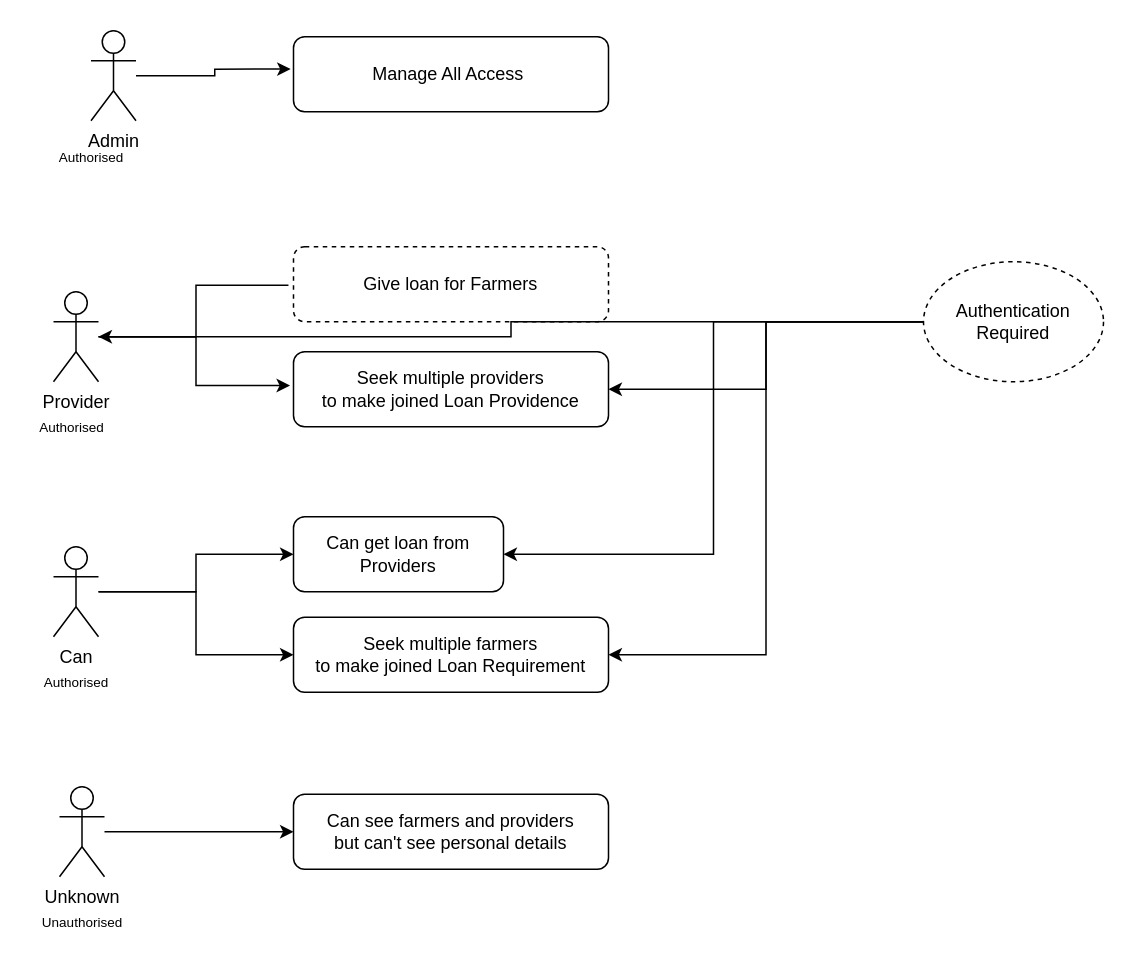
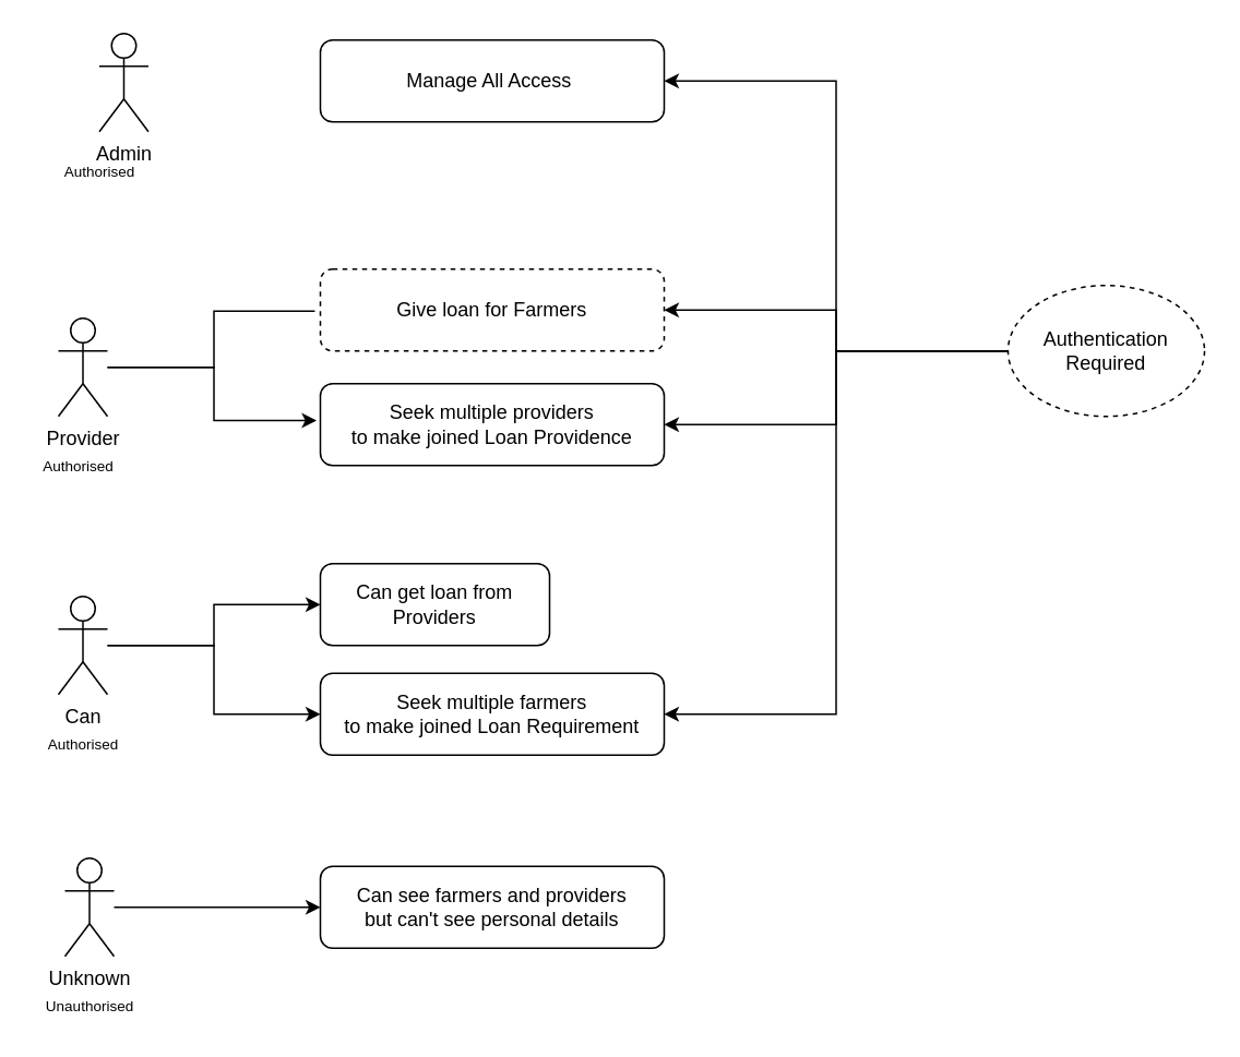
  <mxCell id="0" />
  <mxCell id="1" parent="0" />
  <mxCell id="2" value="Admin" style="shape=umlActor;verticalLabelPosition=bottom;verticalAlign=top;html=1;outlineConnect=0;" vertex="1" parent="1"><mxGeometry x="60" y="20" width="30" height="60" as="geometry" /></mxCell>
  <mxCell id="3" style="edgeStyle=orthogonalEdgeStyle;rounded=0;orthogonalLoop=1;jettySize=auto;html=1;entryX=-0.016;entryY=0.514;entryDx=0;entryDy=0;entryPerimeter=0;endArrow=none;" edge="1" parent="1" source="4" target="15"><mxGeometry relative="1" as="geometry"><mxPoint x="145" y="224" as="targetPoint" /></mxGeometry></mxCell>
  <mxCell id="4" value="Provider" style="shape=umlActor;verticalLabelPosition=bottom;verticalAlign=top;html=1;outlineConnect=0;" vertex="1" parent="1"><mxGeometry x="35" y="194" width="30" height="60" as="geometry" /></mxCell>
  <mxCell id="5" style="edgeStyle=orthogonalEdgeStyle;rounded=0;orthogonalLoop=1;jettySize=auto;html=1;entryX=0;entryY=0.5;entryDx=0;entryDy=0;" edge="1" parent="1" source="7" target="17"><mxGeometry relative="1" as="geometry" /></mxCell>
  <mxCell id="6" style="edgeStyle=orthogonalEdgeStyle;rounded=0;orthogonalLoop=1;jettySize=auto;html=1;entryX=0;entryY=0.5;entryDx=0;entryDy=0;" edge="1" parent="1" source="7" target="18"><mxGeometry relative="1" as="geometry" /></mxCell>
  <mxCell id="7" value="Can" style="shape=umlActor;verticalLabelPosition=bottom;verticalAlign=top;html=1;outlineConnect=0;" vertex="1" parent="1"><mxGeometry x="35" y="364" width="30" height="60" as="geometry" /></mxCell>
  <mxCell id="8" style="edgeStyle=orthogonalEdgeStyle;rounded=0;orthogonalLoop=1;jettySize=auto;html=1;entryX=0;entryY=0.5;entryDx=0;entryDy=0;" edge="1" parent="1" source="9" target="19"><mxGeometry relative="1" as="geometry" /></mxCell>
  <mxCell id="9" value="Unknown" style="shape=umlActor;verticalLabelPosition=bottom;verticalAlign=top;html=1;outlineConnect=0;" vertex="1" parent="1"><mxGeometry x="39" y="524" width="30" height="60" as="geometry" /></mxCell>
  <mxCell id="10" value="&lt;font style=&quot;font-size: 9px;&quot;&gt;Authorised&lt;/font&gt;" style="text;html=1;align=center;verticalAlign=middle;whiteSpace=wrap;rounded=0;" vertex="1" parent="1"><mxGeometry x="32.5" y="94" width="55" height="20" as="geometry" /></mxCell>
  <mxCell id="11" value="&lt;font style=&quot;font-size: 9px;&quot;&gt;Authorised&lt;/font&gt;" style="text;html=1;align=center;verticalAlign=middle;whiteSpace=wrap;rounded=0;" vertex="1" parent="1"><mxGeometry x="20" y="274" width="55" height="20" as="geometry" /></mxCell>
  <mxCell id="12" value="&lt;font style=&quot;font-size: 9px;&quot;&gt;Authorised&lt;/font&gt;" style="text;html=1;align=center;verticalAlign=middle;whiteSpace=wrap;rounded=0;" vertex="1" parent="1"><mxGeometry x="22.5" y="444" width="55" height="20" as="geometry" /></mxCell>
  <mxCell id="13" value="&lt;font style=&quot;font-size: 9px;&quot;&gt;Unauthorised&lt;/font&gt;" style="text;html=1;align=center;verticalAlign=middle;whiteSpace=wrap;rounded=0;" vertex="1" parent="1"><mxGeometry x="26.5" y="604" width="55" height="20" as="geometry" /></mxCell>
  <mxCell id="14" value="Manage All Access&amp;nbsp;" style="rounded=1;whiteSpace=wrap;html=1;" vertex="1" parent="1"><mxGeometry x="195" y="24" width="210" height="50" as="geometry" /></mxCell>
  <mxCell id="15" value="Give loan for Farmers" style="rounded=1;whiteSpace=wrap;html=1;dashed=1;" vertex="1" parent="1"><mxGeometry x="195" y="164" width="210" height="50" as="geometry" /></mxCell>
  <mxCell id="16" value="Seek multiple providers&lt;div&gt;to make joined Loan Providence&lt;/div&gt;" style="rounded=1;whiteSpace=wrap;html=1;" vertex="1" parent="1"><mxGeometry x="195" y="234" width="210" height="50" as="geometry" /></mxCell>
  <mxCell id="17" value="Can get loan from Providers" style="rounded=1;whiteSpace=wrap;html=1;" vertex="1" parent="1"><mxGeometry x="195" y="344" width="140" height="50" as="geometry" /></mxCell>
  <mxCell id="18" value="Seek multiple farmers&lt;div&gt;to make joined Loan Requirement&lt;/div&gt;" style="rounded=1;whiteSpace=wrap;html=1;" vertex="1" parent="1"><mxGeometry x="195" y="411" width="210" height="50" as="geometry" /></mxCell>
  <mxCell id="19" value="Can see farmers and providers&lt;div&gt;but can't see personal details&lt;/div&gt;" style="rounded=1;whiteSpace=wrap;html=1;" vertex="1" parent="1"><mxGeometry x="195" y="529" width="210" height="50" as="geometry" /></mxCell>
- <mxCell id="20" style="edgeStyle=orthogonalEdgeStyle;rounded=0;orthogonalLoop=1;jettySize=auto;html=1;" edge="1" parent="1" source="25" target="4"><mxGeometry relative="1" as="geometry" /></mxCell>
+ <mxCell id="20" style="edgeStyle=orthogonalEdgeStyle;rounded=0;orthogonalLoop=1;jettySize=auto;html=1;entryX=1;entryY=0.5;entryDx=0;entryDy=0;" edge="1" parent="1" source="25" target="14"><mxGeometry relative="1" as="geometry" /></mxCell>
+ <mxCell id="21" style="edgeStyle=orthogonalEdgeStyle;rounded=0;orthogonalLoop=1;jettySize=auto;html=1;entryX=1;entryY=0.5;entryDx=0;entryDy=0;" edge="1" parent="1" source="25" target="15"><mxGeometry relative="1" as="geometry" /></mxCell>
  <mxCell id="22" style="edgeStyle=orthogonalEdgeStyle;rounded=0;orthogonalLoop=1;jettySize=auto;html=1;entryX=1;entryY=0.5;entryDx=0;entryDy=0;" edge="1" parent="1" source="25" target="16"><mxGeometry relative="1" as="geometry" /></mxCell>
- <mxCell id="23" style="edgeStyle=orthogonalEdgeStyle;rounded=0;orthogonalLoop=1;jettySize=auto;html=1;entryX=1;entryY=0.5;entryDx=0;entryDy=0;" edge="1" parent="1" source="25" target="17"><mxGeometry relative="1" as="geometry" /></mxCell>
  <mxCell id="24" style="edgeStyle=orthogonalEdgeStyle;rounded=0;orthogonalLoop=1;jettySize=auto;html=1;entryX=1;entryY=0.5;entryDx=0;entryDy=0;" edge="1" parent="1" source="25" target="18"><mxGeometry relative="1" as="geometry" /></mxCell>
  <mxCell id="25" value="Authentication Required" style="ellipse;whiteSpace=wrap;html=1;dashed=1;" vertex="1" parent="1"><mxGeometry x="615" y="174" width="120" height="80" as="geometry" /></mxCell>
- <mxCell id="26" style="edgeStyle=orthogonalEdgeStyle;rounded=0;orthogonalLoop=1;jettySize=auto;html=1;entryX=-0.009;entryY=0.431;entryDx=0;entryDy=0;entryPerimeter=0;" edge="1" parent="1" source="2" target="14"><mxGeometry relative="1" as="geometry" /></mxCell>
  <mxCell id="27" style="edgeStyle=orthogonalEdgeStyle;rounded=0;orthogonalLoop=1;jettySize=auto;html=1;entryX=-0.011;entryY=0.45;entryDx=0;entryDy=0;entryPerimeter=0;" edge="1" parent="1" source="4" target="16"><mxGeometry relative="1" as="geometry" /></mxCell>
